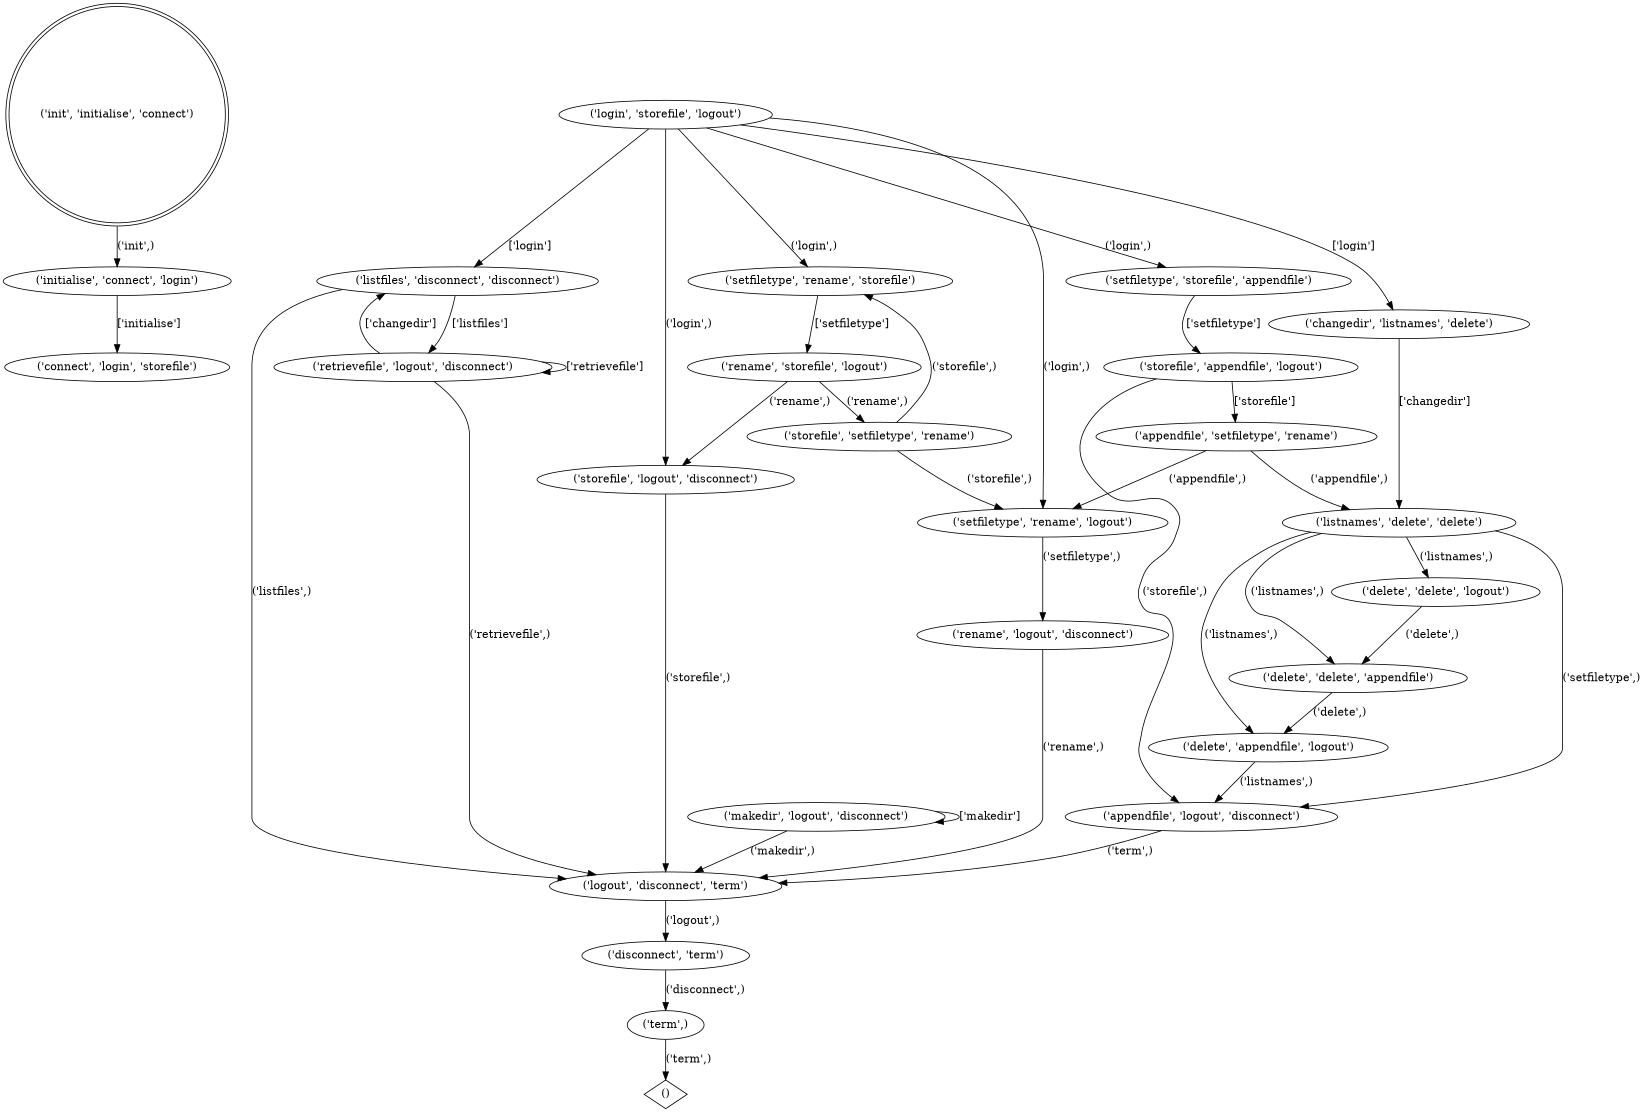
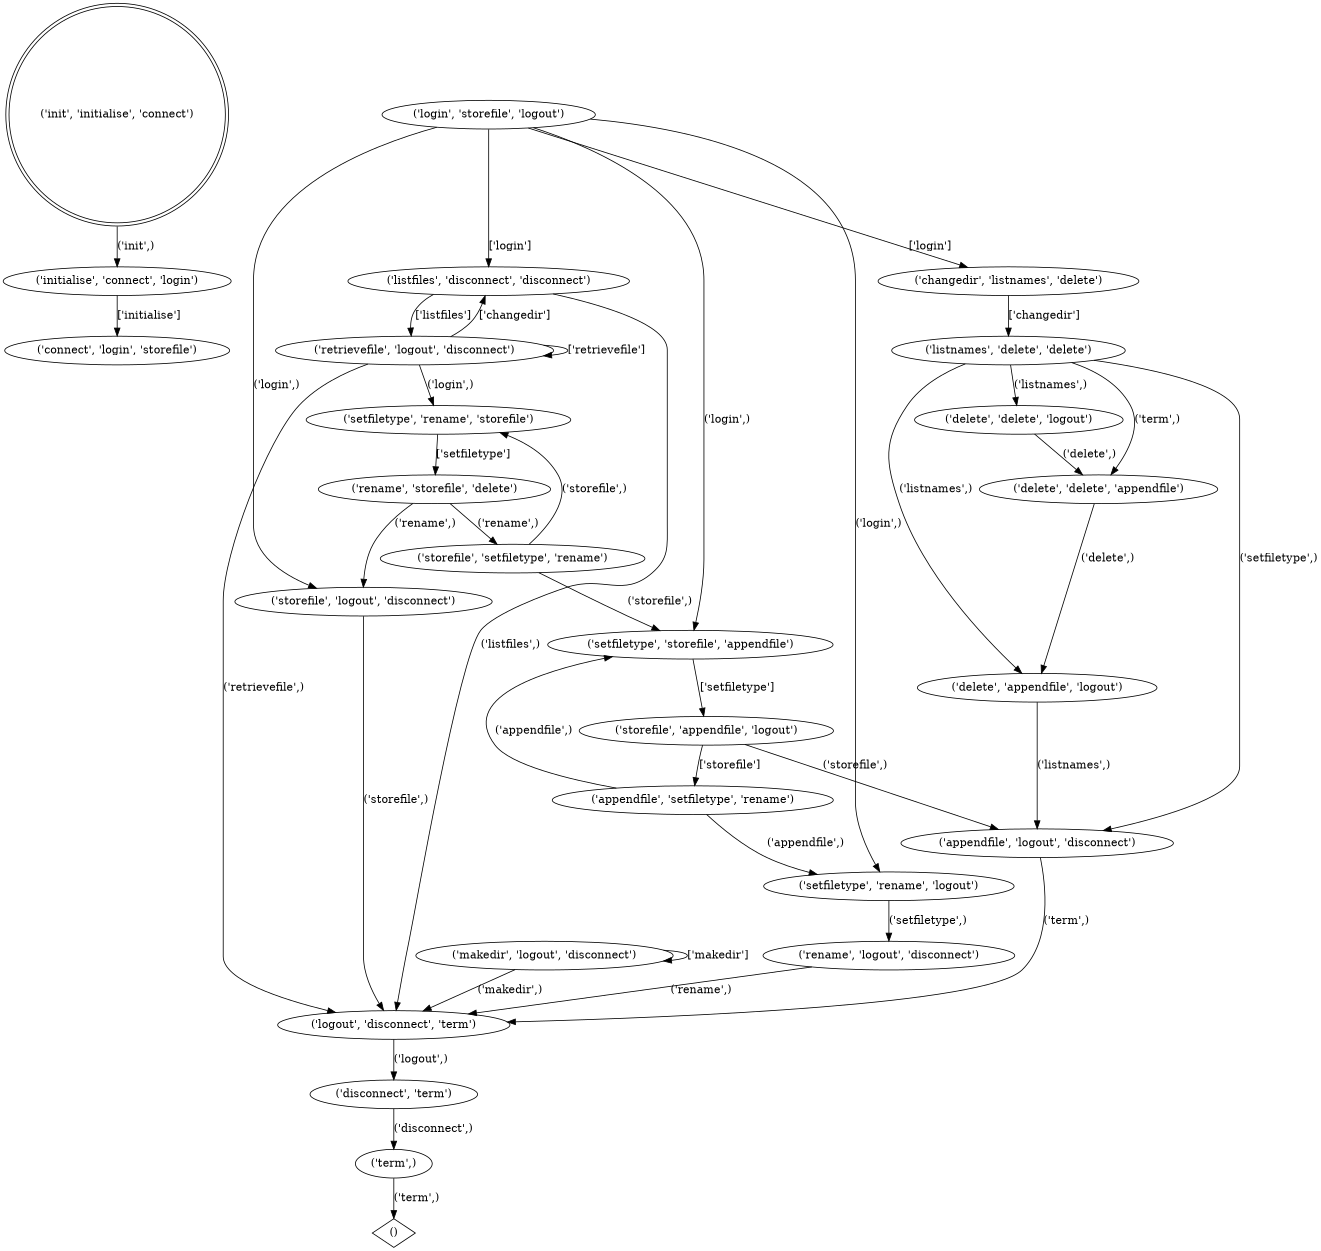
  digraph {
    edge [weight=1000]
    n1 [label="('init', 'initialise', 'connect')" shape=doublecircle]
    n2 [label="('initialise', 'connect', 'login')"]
    n3 [label="('connect', 'login', 'storefile')"]
    n4 [label="('login', 'storefile', 'logout')"]
    n5 [label="('storefile', 'logout', 'disconnect')"]
    n6 [label="('changedir', 'listnames', 'delete')"]
    n7 [label="('listfiles', 'disconnect', 'disconnect')"]
    n8 [label="('setfiletype', 'rename', 'storefile')"]
    n9 [label="('setfiletype', 'rename', 'logout')"]
    n10 [label="('setfiletype', 'storefile', 'appendfile')"]
    n11 [label="('logout', 'disconnect', 'term')"]
    n12 [label="('listnames', 'delete', 'delete')"]
    n13 [label="('retrievefile', 'logout', 'disconnect')"]
    n14 [label="('makedir', 'logout', 'disconnect')"]
-   n15 [label="('rename', 'storefile', 'logout')"]
+   n15 [label="('rename', 'storefile', 'delete')"]
    n16 [label="('rename', 'logout', 'disconnect')"]
    n17 [label="('storefile', 'appendfile', 'logout')"]
    n18 [label="('disconnect', 'term')"]
    n19 [label="('term',)"]
    n20 [label="()" shape=diamond]
    n21 [label="('delete', 'delete', 'appendfile')"]
    n22 [label="('delete', 'appendfile', 'logout')"]
    n23 [label="('appendfile', 'logout', 'disconnect')"]
    n24 [label="('delete', 'delete', 'logout')"]
    n25 [label="('storefile', 'setfiletype', 'rename')"]
    n26 [label="('appendfile', 'setfiletype', 'rename')"]
    n1 -> n2 [label="('init',)"]
    n2 -> n3 [label="['initialise']"]
    n4 -> n5 [label="('login',)" weight=230]
    n4 -> n6 [label="['login']" weight=170]
    n4 -> n7 [label="['login']" weight=218]
-   n4 -> n8 [label="('login',)" weight=80]
+   n13 -> n8 [label="('login',)" weight=80]
    n4 -> n9 [label="('login',)" weight=165]
    n4 -> n10 [label="('login',)" weight=15]
    n5 -> n11 [label="('storefile',)" weight=305]
    n6 -> n12 [label="['changedir']" weight=170]
    n7 -> n11 [label="('listfiles',)" weight=112]
    n7 -> n13 [label="['listfiles']" weight=912]
    n8 -> n15 [label="['setfiletype']" weight=83]
    n9 -> n16 [label="('setfiletype',)" weight=174]
    n10 -> n17 [label="['setfiletype']" weight=16]
    n11 -> n18 [label="('logout',)"]
-   n12 -> n21 [label="('listnames',)" weight=11]
+   n12 -> n21 [label="('term',)" weight=11]
    n12 -> n22 [label="('listnames',)" weight=31]
    n12 -> n23 [label="('setfiletype',)" weight=125]
    n12 -> n24 [label="('listnames',)" weight=3]
    n13 -> n7 [label="['changedir']" weight=806]
    n13 -> n11 [label="('retrievefile',)" weight=106]
    n13 -> n13 [label="['retrievefile']" weight=781]
    n14 -> n11 [label="('makedir',)" weight=122]
    n14 -> n14 [label="['makedir']" weight=82]
    n15 -> n5 [label="('rename',)" weight=75]
    n15 -> n25 [label="('rename',)" weight=8]
    n16 -> n11 [label="('rename',)" weight=174]
    n17 -> n23 [label="('storefile',)" weight=11]
    n17 -> n26 [label="['storefile']" weight=5]
    n18 -> n19 [label="('disconnect',)"]
    n19 -> n20 [label="('term',)"]
    n21 -> n22 [label="('delete',)" weight=14]
    n22 -> n23 [label="('listnames',)" weight=45]
    n23 -> n11 [label="('term',)" weight=181]
    n24 -> n21 [label="('delete',)" weight=3]
    n25 -> n8 [label="('storefile',)" weight=3]
-   n25 -> n9 [label="('storefile',)" weight=5]
+   n25 -> n10 [label="('storefile',)" weight=5]
    n26 -> n9 [label="('appendfile',)" weight=4]
-   n26 -> n12 [label="('appendfile',)" weight=1]
+   n26 -> n10 [label="('appendfile',)" weight=1]
  }
